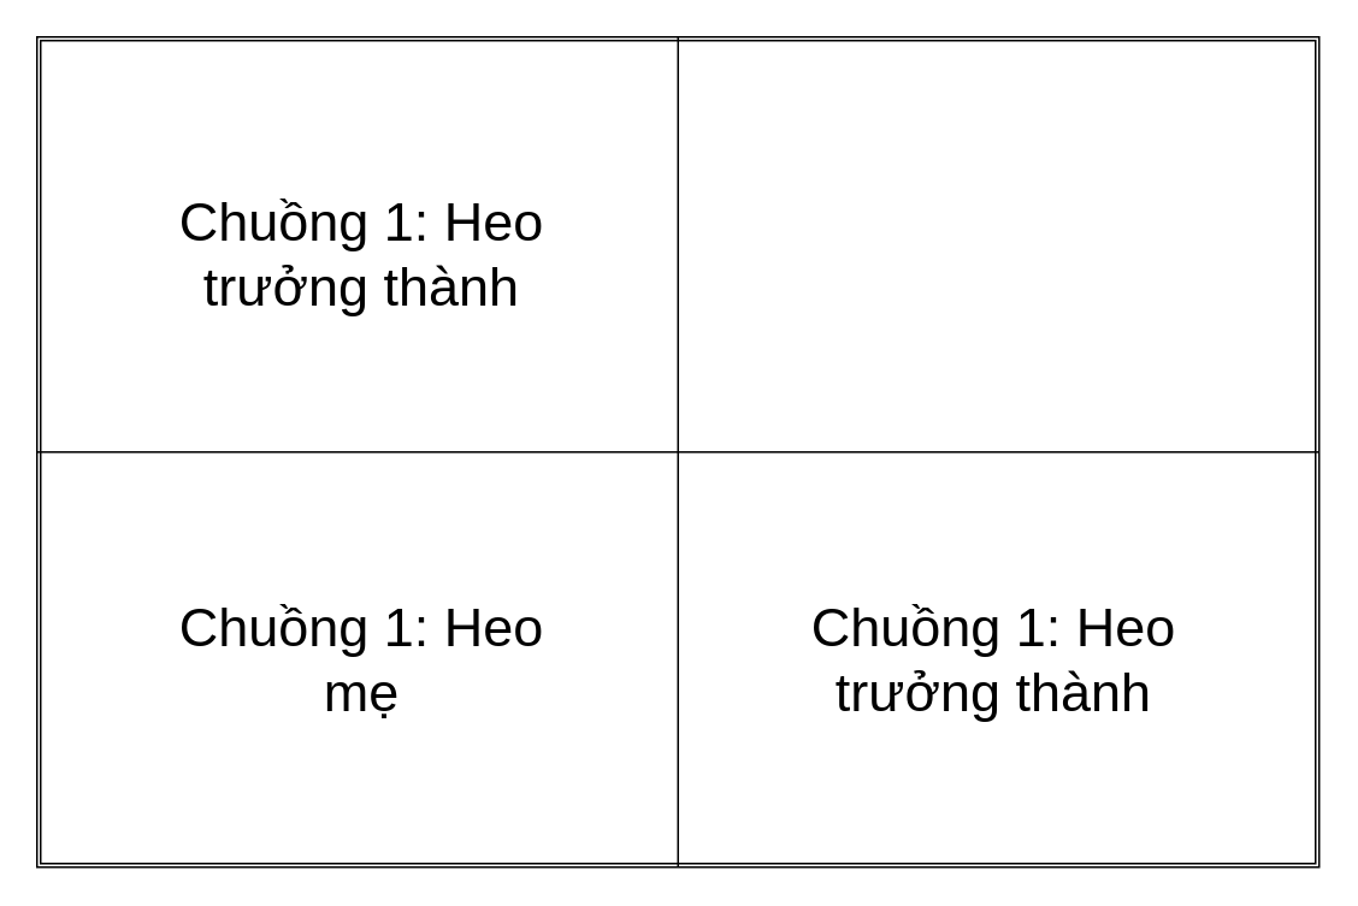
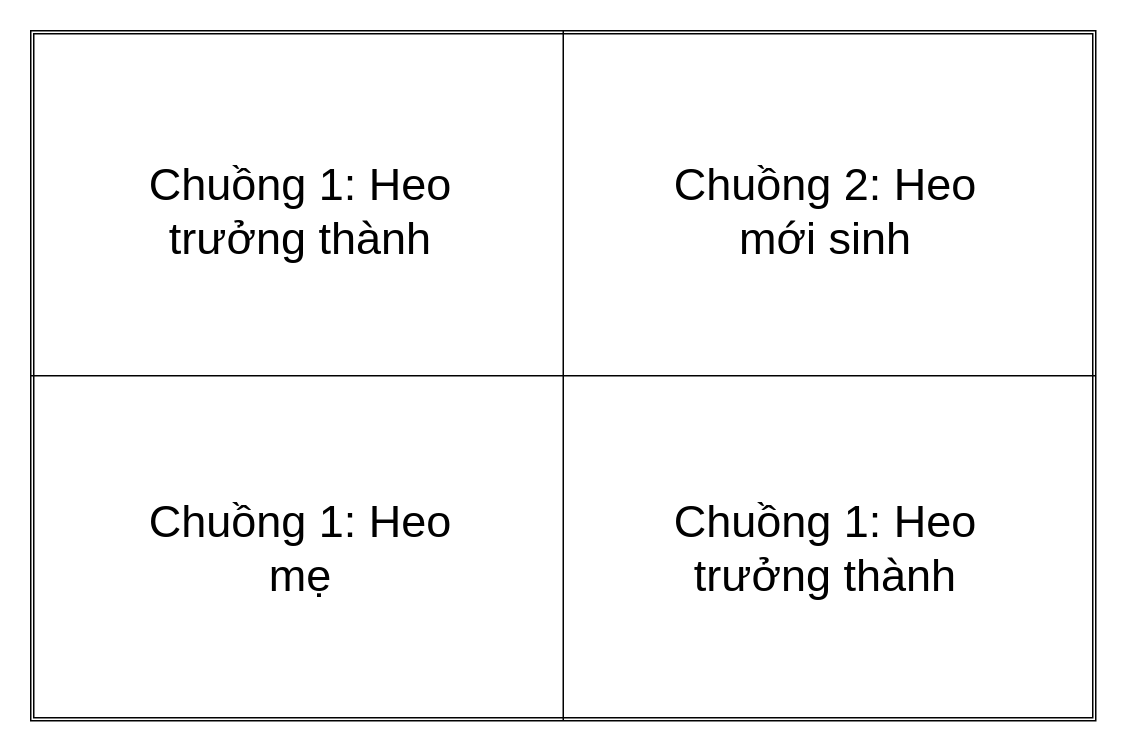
  <mxCell id="0" />
  <mxCell id="1" parent="0" />
  <mxCell id="2" value="" style="shape=ext;double=1;rounded=0;whiteSpace=wrap;html=1;" vertex="1" parent="1"><mxGeometry x="20" y="20" width="710" height="460" as="geometry" /></mxCell>
  <mxCell id="3" value="" style="endArrow=none;html=1;rounded=0;entryX=0.5;entryY=0;entryDx=0;entryDy=0;exitX=0.5;exitY=1;exitDx=0;exitDy=0;" edge="1" parent="1" source="2" target="2"><mxGeometry width="50" height="50" relative="1" as="geometry"><mxPoint x="460" y="310" as="sourcePoint" /><mxPoint x="510" y="260" as="targetPoint" /></mxGeometry></mxCell>
  <mxCell id="4" value="" style="endArrow=none;html=1;rounded=0;entryX=0;entryY=0.5;entryDx=0;entryDy=0;elbow=vertical;exitX=1;exitY=0.5;exitDx=0;exitDy=0;" edge="1" parent="1" source="2" target="2"><mxGeometry width="50" height="50" relative="1" as="geometry"><mxPoint x="740" y="310" as="sourcePoint" /><mxPoint x="510" y="260" as="targetPoint" /><Array as="points" /></mxGeometry></mxCell>
  <mxCell id="5" value="&lt;font style=&quot;font-size: 30px;&quot;&gt;Chuồng 1: Heo trưởng thành&lt;/font&gt;" style="text;html=1;align=center;verticalAlign=middle;whiteSpace=wrap;rounded=0;" vertex="1" parent="1"><mxGeometry x="90" y="50" width="220" height="180" as="geometry" /></mxCell>
+ <mxCell id="6" value="&lt;font style=&quot;font-size: 30px;&quot;&gt;Chuồng 2: Heo mới sinh&lt;/font&gt;" style="text;html=1;align=center;verticalAlign=middle;whiteSpace=wrap;rounded=0;" vertex="1" parent="1"><mxGeometry x="440" y="50" width="220" height="180" as="geometry" /></mxCell>
  <mxCell id="7" value="&lt;font style=&quot;font-size: 30px;&quot;&gt;Chuồng 1: Heo mẹ&lt;/font&gt;" style="text;html=1;align=center;verticalAlign=middle;whiteSpace=wrap;rounded=0;" vertex="1" parent="1"><mxGeometry x="90" y="275" width="220" height="180" as="geometry" /></mxCell>
  <mxCell id="8" value="&lt;font style=&quot;font-size: 30px;&quot;&gt;Chuồng 1: Heo trưởng thành&lt;/font&gt;" style="text;html=1;align=center;verticalAlign=middle;whiteSpace=wrap;rounded=0;" vertex="1" parent="1"><mxGeometry x="440" y="275" width="220" height="180" as="geometry" /></mxCell>
